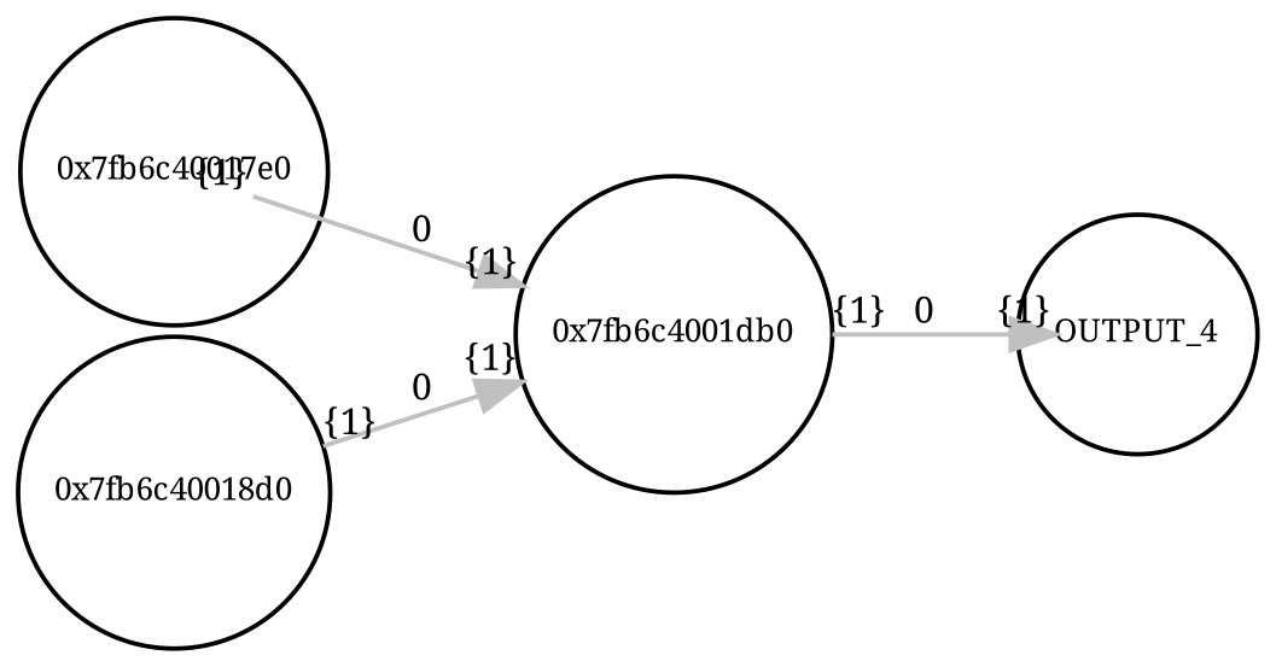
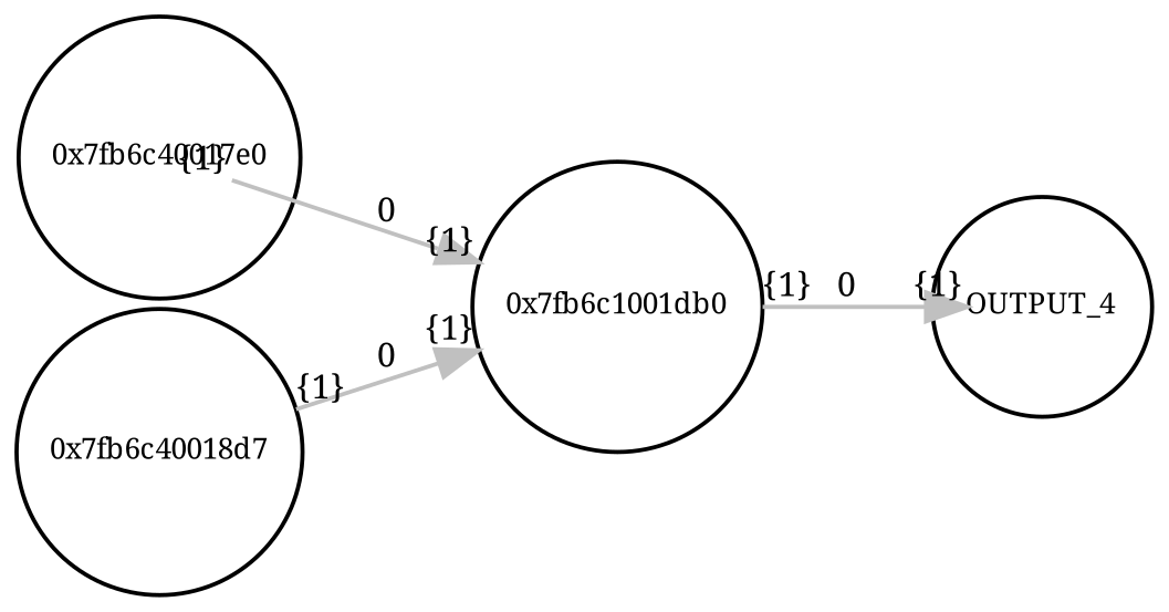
  digraph {
    fontname="Noto Serif"
    rankdir=LR
    splines=false
    node [fixedsize=shape fontname="Noto Serif" fontsize=7 shape=circle]
    edge [color=grey fontname="Noto Serif" fontsize=8 headlabel="{1}" labelsize=4 taillabel="{1}"]
    n1 [label="0x7fb6c40017e0"]
-   n2 [label="0x7fb6c4001db0"]
+   n2 [label="0x7fb6c1001db0"]
    n3 [label=OUTPUT_4]
-   n4 [label="0x7fb6c40018d0"]
+   n4 [label="0x7fb6c40018d7"]
    n1 -> n2 [label=0]
    n2 -> n3 [label=0]
    n4 -> n2 [label=0]
  }
